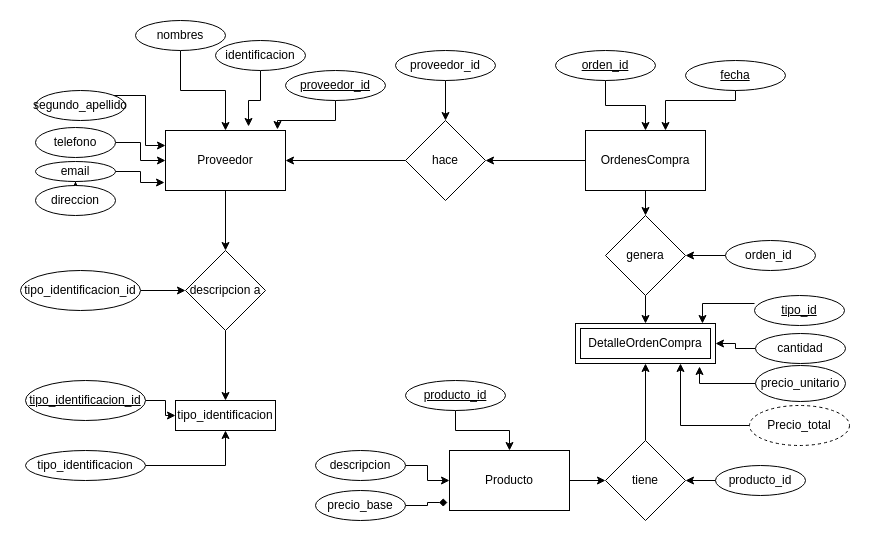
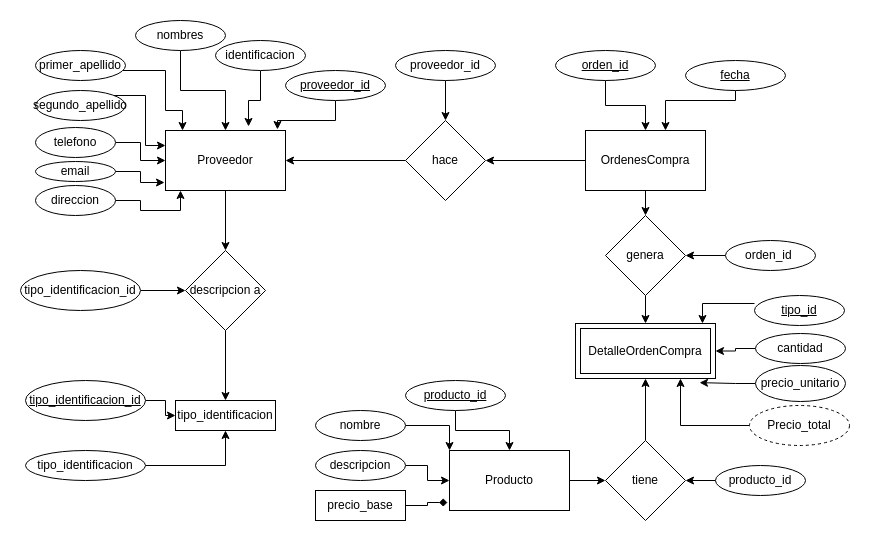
  <mxCell id="0" />
  <mxCell id="1" parent="0" />
- <mxCell id="2" value="DetalleOrdenCompra" style="shape=ext;margin=3;double=1;whiteSpace=wrap;html=1;align=center;" vertex="1" parent="1"><mxGeometry x="575" y="323" width="140" height="40" as="geometry" /></mxCell>
+ <mxCell id="2" value="DetalleOrdenCompra" style="shape=ext;margin=3;double=1;whiteSpace=wrap;html=1;align=center;" vertex="1" parent="1"><mxGeometry x="575" y="323" width="140" height="55" as="geometry" /></mxCell>
  <mxCell id="3" value="" style="edgeStyle=orthogonalEdgeStyle;rounded=0;orthogonalLoop=1;jettySize=auto;html=1;" edge="1" parent="1" source="4" target="26"><mxGeometry relative="1" as="geometry" /></mxCell>
  <mxCell id="4" value="Proveedor" style="rounded=0;whiteSpace=wrap;html=1;" vertex="1" parent="1"><mxGeometry x="165" y="130" width="120" height="60" as="geometry" /></mxCell>
  <mxCell id="5" value="tipo_identificacion" style="rounded=0;whiteSpace=wrap;html=1;" vertex="1" parent="1"><mxGeometry x="175" y="400" width="100" height="30" as="geometry" /></mxCell>
  <mxCell id="6" value="" style="edgeStyle=orthogonalEdgeStyle;rounded=0;orthogonalLoop=1;jettySize=auto;html=1;" edge="1" parent="1" source="7" target="62"><mxGeometry relative="1" as="geometry" /></mxCell>
  <mxCell id="7" value="Producto" style="rounded=0;whiteSpace=wrap;html=1;" vertex="1" parent="1"><mxGeometry x="449" y="450" width="120" height="60" as="geometry" /></mxCell>
  <mxCell id="8" value="" style="edgeStyle=orthogonalEdgeStyle;rounded=0;orthogonalLoop=1;jettySize=auto;html=1;" edge="1" parent="1" source="10" target="46"><mxGeometry relative="1" as="geometry" /></mxCell>
  <mxCell id="9" value="" style="edgeStyle=orthogonalEdgeStyle;rounded=0;orthogonalLoop=1;jettySize=auto;html=1;" edge="1" parent="1" source="10" target="60"><mxGeometry relative="1" as="geometry" /></mxCell>
  <mxCell id="10" value="OrdenesCompra" style="rounded=0;whiteSpace=wrap;html=1;" vertex="1" parent="1"><mxGeometry x="585" y="130" width="120" height="60" as="geometry" /></mxCell>
  <mxCell id="11" value="" style="edgeStyle=orthogonalEdgeStyle;rounded=0;orthogonalLoop=1;jettySize=auto;html=1;" edge="1" parent="1" source="12" target="5"><mxGeometry relative="1" as="geometry" /></mxCell>
  <mxCell id="12" value="&lt;u&gt;tipo_identificacion_id&lt;/u&gt;" style="ellipse;whiteSpace=wrap;html=1;" vertex="1" parent="1"><mxGeometry x="25" y="380" width="120" height="40" as="geometry" /></mxCell>
  <mxCell id="13" value="" style="edgeStyle=orthogonalEdgeStyle;rounded=0;orthogonalLoop=1;jettySize=auto;html=1;" edge="1" parent="1" source="14" target="5"><mxGeometry relative="1" as="geometry" /></mxCell>
  <mxCell id="14" value="tipo_identificacion" style="ellipse;whiteSpace=wrap;html=1;" vertex="1" parent="1"><mxGeometry x="25" y="450" width="120" height="30" as="geometry" /></mxCell>
- <mxCell id="15" value="" style="edgeStyle=orthogonalEdgeStyle;rounded=0;orthogonalLoop=1;jettySize=auto;html=1;" edge="1" parent="1" source="16" target="18"><mxGeometry relative="1" as="geometry"><mxPoint x="175" y="200" as="targetPoint" /></mxGeometry></mxCell>
+ <mxCell id="15" value="" style="edgeStyle=orthogonalEdgeStyle;rounded=0;orthogonalLoop=1;jettySize=auto;html=1;entryX=0.125;entryY=1;entryDx=0;entryDy=0;entryPerimeter=0;" edge="1" parent="1" source="16" target="4"><mxGeometry relative="1" as="geometry"><mxPoint x="175" y="200" as="targetPoint" /></mxGeometry></mxCell>
  <mxCell id="16" value="direccion" style="ellipse;whiteSpace=wrap;html=1;" vertex="1" parent="1"><mxGeometry y="185" width="80" height="30" as="geometry" x="35" /></mxCell>
  <mxCell id="17" value="" style="edgeStyle=orthogonalEdgeStyle;rounded=0;orthogonalLoop=1;jettySize=auto;html=1;entryX=-0.008;entryY=0.867;entryDx=0;entryDy=0;entryPerimeter=0;" edge="1" parent="1" source="18" target="4"><mxGeometry relative="1" as="geometry" /></mxCell>
  <mxCell id="18" value="email" style="ellipse;whiteSpace=wrap;html=1;" vertex="1" parent="1"><mxGeometry y="161" width="80" height="20" as="geometry" x="35" /></mxCell>
  <mxCell id="19" value="" style="edgeStyle=orthogonalEdgeStyle;rounded=0;orthogonalLoop=1;jettySize=auto;html=1;entryX=0.692;entryY=-0.067;entryDx=0;entryDy=0;entryPerimeter=0;" edge="1" parent="1" source="20" target="4"><mxGeometry relative="1" as="geometry"><mxPoint x="225" y="130" as="targetPoint" /></mxGeometry></mxCell>
  <mxCell id="20" value="identificacion" style="ellipse;whiteSpace=wrap;html=1;" vertex="1" parent="1"><mxGeometry x="215" y="40" width="90" height="30" as="geometry" /></mxCell>
  <mxCell id="21" value="" style="edgeStyle=orthogonalEdgeStyle;rounded=0;orthogonalLoop=1;jettySize=auto;html=1;" edge="1" parent="1" source="22" target="26"><mxGeometry relative="1" as="geometry" /></mxCell>
  <mxCell id="22" value="tipo_identificacion_id" style="ellipse;whiteSpace=wrap;html=1;" vertex="1" parent="1"><mxGeometry x="20" y="270" width="120" height="40" as="geometry" /></mxCell>
  <mxCell id="23" value="" style="edgeStyle=orthogonalEdgeStyle;rounded=0;orthogonalLoop=1;jettySize=auto;html=1;entryX=0.933;entryY=-0.017;entryDx=0;entryDy=0;entryPerimeter=0;" edge="1" parent="1" source="24" target="4"><mxGeometry relative="1" as="geometry" /></mxCell>
  <mxCell id="24" value="&lt;u&gt;proveedor_id&lt;/u&gt;" style="ellipse;whiteSpace=wrap;html=1;" vertex="1" parent="1"><mxGeometry x="285" y="70" width="100" height="30" as="geometry" /></mxCell>
  <mxCell id="25" value="" style="edgeStyle=orthogonalEdgeStyle;rounded=0;orthogonalLoop=1;jettySize=auto;html=1;" edge="1" parent="1" source="26" target="5"><mxGeometry relative="1" as="geometry" /></mxCell>
  <mxCell id="26" value="descripcion a" style="rhombus;whiteSpace=wrap;html=1;" vertex="1" parent="1"><mxGeometry x="185" y="250" width="80" height="80" as="geometry" /></mxCell>
  <mxCell id="27" value="" style="edgeStyle=orthogonalEdgeStyle;rounded=0;orthogonalLoop=1;jettySize=auto;html=1;" edge="1" parent="1" source="28" target="4"><mxGeometry relative="1" as="geometry" /></mxCell>
  <mxCell id="28" value="nombres" style="ellipse;whiteSpace=wrap;html=1;" vertex="1" parent="1"><mxGeometry x="135" y="20" width="90" height="30" as="geometry" /></mxCell>
+ <mxCell id="29" value="" style="edgeStyle=orthogonalEdgeStyle;rounded=0;orthogonalLoop=1;jettySize=auto;html=1;" edge="1" parent="1" source="30" target="4"><mxGeometry relative="1" as="geometry"><Array as="points"><mxPoint x="165" y="70" /><mxPoint x="165" y="110" /><mxPoint x="182" y="110" /></Array></mxGeometry></mxCell>
+ <mxCell id="30" value="primer_apellido" style="ellipse;whiteSpace=wrap;html=1;" vertex="1" parent="1"><mxGeometry y="50" width="90" height="30" as="geometry" x="35" /></mxCell>
  <mxCell id="31" value="" style="edgeStyle=orthogonalEdgeStyle;rounded=0;orthogonalLoop=1;jettySize=auto;html=1;entryX=0;entryY=0.25;entryDx=0;entryDy=0;" edge="1" parent="1" source="32" target="4"><mxGeometry relative="1" as="geometry"><Array as="points"><mxPoint x="145" y="95" /><mxPoint x="145" y="145" /></Array></mxGeometry></mxCell>
  <mxCell id="32" value="segundo_apellido" style="ellipse;whiteSpace=wrap;html=1;" vertex="1" parent="1"><mxGeometry y="90" width="90" height="30" as="geometry" x="35" /></mxCell>
  <mxCell id="33" value="" style="edgeStyle=orthogonalEdgeStyle;rounded=0;orthogonalLoop=1;jettySize=auto;html=1;" edge="1" parent="1" source="34" target="4"><mxGeometry relative="1" as="geometry" /></mxCell>
  <mxCell id="34" value="telefono" style="ellipse;whiteSpace=wrap;html=1;" vertex="1" parent="1"><mxGeometry y="127" width="80" height="30" as="geometry" x="35" /></mxCell>
  <mxCell id="35" value="" style="edgeStyle=orthogonalEdgeStyle;rounded=0;orthogonalLoop=1;jettySize=auto;html=1;" edge="1" parent="1" source="36" target="7"><mxGeometry relative="1" as="geometry" /></mxCell>
  <mxCell id="36" value="&lt;u&gt;producto_id&lt;/u&gt;" style="ellipse;whiteSpace=wrap;html=1;" vertex="1" parent="1"><mxGeometry x="405" y="380" width="100" height="30" as="geometry" /></mxCell>
  <mxCell id="37" value="" style="edgeStyle=orthogonalEdgeStyle;rounded=0;orthogonalLoop=1;jettySize=auto;html=1;entryX=-0.017;entryY=0.867;entryDx=0;entryDy=0;entryPerimeter=0;endArrow=diamond;" edge="1" parent="1" source="38" target="7"><mxGeometry relative="1" as="geometry" /></mxCell>
- <mxCell id="38" value="precio_base" style="ellipse;whiteSpace=wrap;html=1;" vertex="1" parent="1"><mxGeometry x="315" y="490" width="90" height="30" as="geometry" /></mxCell>
+ <mxCell id="38" value="precio_base" style="whiteSpace=wrap;html=1;rounded=0;" vertex="1" parent="1"><mxGeometry x="315" y="490" width="90" height="30" as="geometry" /></mxCell>
  <mxCell id="39" value="" style="edgeStyle=orthogonalEdgeStyle;rounded=0;orthogonalLoop=1;jettySize=auto;html=1;" edge="1" parent="1" source="40" target="7"><mxGeometry relative="1" as="geometry" /></mxCell>
  <mxCell id="40" value="descripcion" style="ellipse;whiteSpace=wrap;html=1;" vertex="1" parent="1"><mxGeometry x="315" y="450" width="90" height="30" as="geometry" /></mxCell>
+ <mxCell id="41" value="" style="edgeStyle=orthogonalEdgeStyle;rounded=0;orthogonalLoop=1;jettySize=auto;html=1;entryX=0;entryY=0;entryDx=0;entryDy=0;" edge="1" parent="1" source="42" target="7"><mxGeometry relative="1" as="geometry" /></mxCell>
+ <mxCell id="42" value="nombre" style="ellipse;whiteSpace=wrap;html=1;" vertex="1" parent="1"><mxGeometry x="315" y="410" width="90" height="30" as="geometry" /></mxCell>
  <mxCell id="43" value="" style="edgeStyle=orthogonalEdgeStyle;rounded=0;orthogonalLoop=1;jettySize=auto;html=1;" edge="1" parent="1" source="44" target="10"><mxGeometry relative="1" as="geometry" /></mxCell>
  <mxCell id="44" value="&lt;u&gt;orden_id&lt;/u&gt;" style="ellipse;whiteSpace=wrap;html=1;" vertex="1" parent="1"><mxGeometry x="555" y="50" width="100" height="30" as="geometry" /></mxCell>
  <mxCell id="45" style="edgeStyle=orthogonalEdgeStyle;rounded=0;orthogonalLoop=1;jettySize=auto;html=1;entryX=1;entryY=0.5;entryDx=0;entryDy=0;" edge="1" parent="1" source="46" target="4"><mxGeometry relative="1" as="geometry"><mxPoint x="345" y="160" as="targetPoint" /></mxGeometry></mxCell>
  <mxCell id="46" value="hace" style="rhombus;whiteSpace=wrap;html=1;" vertex="1" parent="1"><mxGeometry x="405" y="120" width="80" height="80" as="geometry" /></mxCell>
  <mxCell id="47" value="" style="edgeStyle=orthogonalEdgeStyle;rounded=0;orthogonalLoop=1;jettySize=auto;html=1;entryX=0.5;entryY=0;entryDx=0;entryDy=0;" edge="1" parent="1" source="48" target="46"><mxGeometry relative="1" as="geometry" /></mxCell>
  <mxCell id="48" value="proveedor_id" style="ellipse;whiteSpace=wrap;html=1;" vertex="1" parent="1"><mxGeometry x="395" y="50" width="100" height="30" as="geometry" /></mxCell>
  <mxCell id="49" value="" style="edgeStyle=orthogonalEdgeStyle;rounded=0;orthogonalLoop=1;jettySize=auto;html=1;" edge="1" parent="1" source="50"><mxGeometry relative="1" as="geometry"><mxPoint x="665" y="130" as="targetPoint" /><Array as="points"><mxPoint x="735" y="100" /><mxPoint x="665" y="100" /></Array></mxGeometry></mxCell>
  <mxCell id="50" value="&lt;u&gt;fecha&lt;/u&gt;" style="ellipse;whiteSpace=wrap;html=1;" vertex="1" parent="1"><mxGeometry x="685" y="60" width="100" height="30" as="geometry" /></mxCell>
  <mxCell id="51" value="" style="edgeStyle=orthogonalEdgeStyle;rounded=0;orthogonalLoop=1;jettySize=auto;html=1;entryX=0.886;entryY=1.075;entryDx=0;entryDy=0;entryPerimeter=0;" edge="1" parent="1" source="52" target="2"><mxGeometry relative="1" as="geometry" /></mxCell>
  <mxCell id="52" value="precio_unitario" style="ellipse;whiteSpace=wrap;html=1;" vertex="1" parent="1"><mxGeometry x="755" y="365" width="90" height="36" as="geometry" /></mxCell>
  <mxCell id="53" value="" style="edgeStyle=orthogonalEdgeStyle;rounded=0;orthogonalLoop=1;jettySize=auto;html=1;entryX=1;entryY=0.5;entryDx=0;entryDy=0;" edge="1" parent="1" source="54" target="2"><mxGeometry relative="1" as="geometry"><mxPoint x="425" y="283" as="targetPoint" /></mxGeometry></mxCell>
  <mxCell id="54" value="cantidad" style="ellipse;whiteSpace=wrap;html=1;" vertex="1" parent="1"><mxGeometry x="755" y="333" width="90" height="30" as="geometry" /></mxCell>
  <mxCell id="55" value="" style="edgeStyle=orthogonalEdgeStyle;rounded=0;orthogonalLoop=1;jettySize=auto;html=1;entryX=0.907;entryY=0;entryDx=0;entryDy=0;entryPerimeter=0;exitX=0;exitY=0.267;exitDx=0;exitDy=0;exitPerimeter=0;" edge="1" parent="1" source="56" target="2"><mxGeometry relative="1" as="geometry"><mxPoint x="755" y="278" as="sourcePoint" /><mxPoint x="340" y="248" as="targetPoint" /></mxGeometry></mxCell>
  <mxCell id="56" value="&lt;u&gt;tipo_id &lt;/u&gt;" style="ellipse;whiteSpace=wrap;html=1;" vertex="1" parent="1"><mxGeometry x="754" y="295" width="90" height="30" as="geometry" /></mxCell>
  <mxCell id="57" value="" style="edgeStyle=orthogonalEdgeStyle;rounded=0;orthogonalLoop=1;jettySize=auto;html=1;entryX=0.75;entryY=1;entryDx=0;entryDy=0;" edge="1" parent="1" source="58" target="2"><mxGeometry relative="1" as="geometry" /></mxCell>
  <mxCell id="58" value="Precio_total" style="ellipse;whiteSpace=wrap;html=1;align=center;dashed=1;" vertex="1" parent="1"><mxGeometry x="749" y="405" width="100" height="40" as="geometry" /></mxCell>
  <mxCell id="59" value="" style="edgeStyle=orthogonalEdgeStyle;rounded=0;orthogonalLoop=1;jettySize=auto;html=1;" edge="1" parent="1" source="60" target="2"><mxGeometry relative="1" as="geometry" /></mxCell>
  <mxCell id="60" value="genera" style="rhombus;whiteSpace=wrap;html=1;" vertex="1" parent="1"><mxGeometry x="605" y="215" width="80" height="80" as="geometry" /></mxCell>
  <mxCell id="61" value="" style="edgeStyle=orthogonalEdgeStyle;rounded=0;orthogonalLoop=1;jettySize=auto;html=1;" edge="1" parent="1" source="62" target="2"><mxGeometry relative="1" as="geometry" /></mxCell>
  <mxCell id="62" value="tiene" style="rhombus;whiteSpace=wrap;html=1;" vertex="1" parent="1"><mxGeometry x="605" y="440" width="80" height="80" as="geometry" /></mxCell>
  <mxCell id="63" value="" style="edgeStyle=orthogonalEdgeStyle;rounded=0;orthogonalLoop=1;jettySize=auto;html=1;" edge="1" parent="1" source="64" target="62"><mxGeometry relative="1" as="geometry" /></mxCell>
  <mxCell id="64" value="producto_id " style="ellipse;whiteSpace=wrap;html=1;" vertex="1" parent="1"><mxGeometry x="715" y="465" width="90" height="30" as="geometry" /></mxCell>
  <mxCell id="65" value="" style="edgeStyle=orthogonalEdgeStyle;rounded=0;orthogonalLoop=1;jettySize=auto;html=1;" edge="1" parent="1" source="66" target="60"><mxGeometry relative="1" as="geometry" /></mxCell>
  <mxCell id="66" value="orden_id&amp;nbsp;" style="ellipse;whiteSpace=wrap;html=1;" vertex="1" parent="1"><mxGeometry x="725" y="240" width="90" height="30" as="geometry" /></mxCell>
